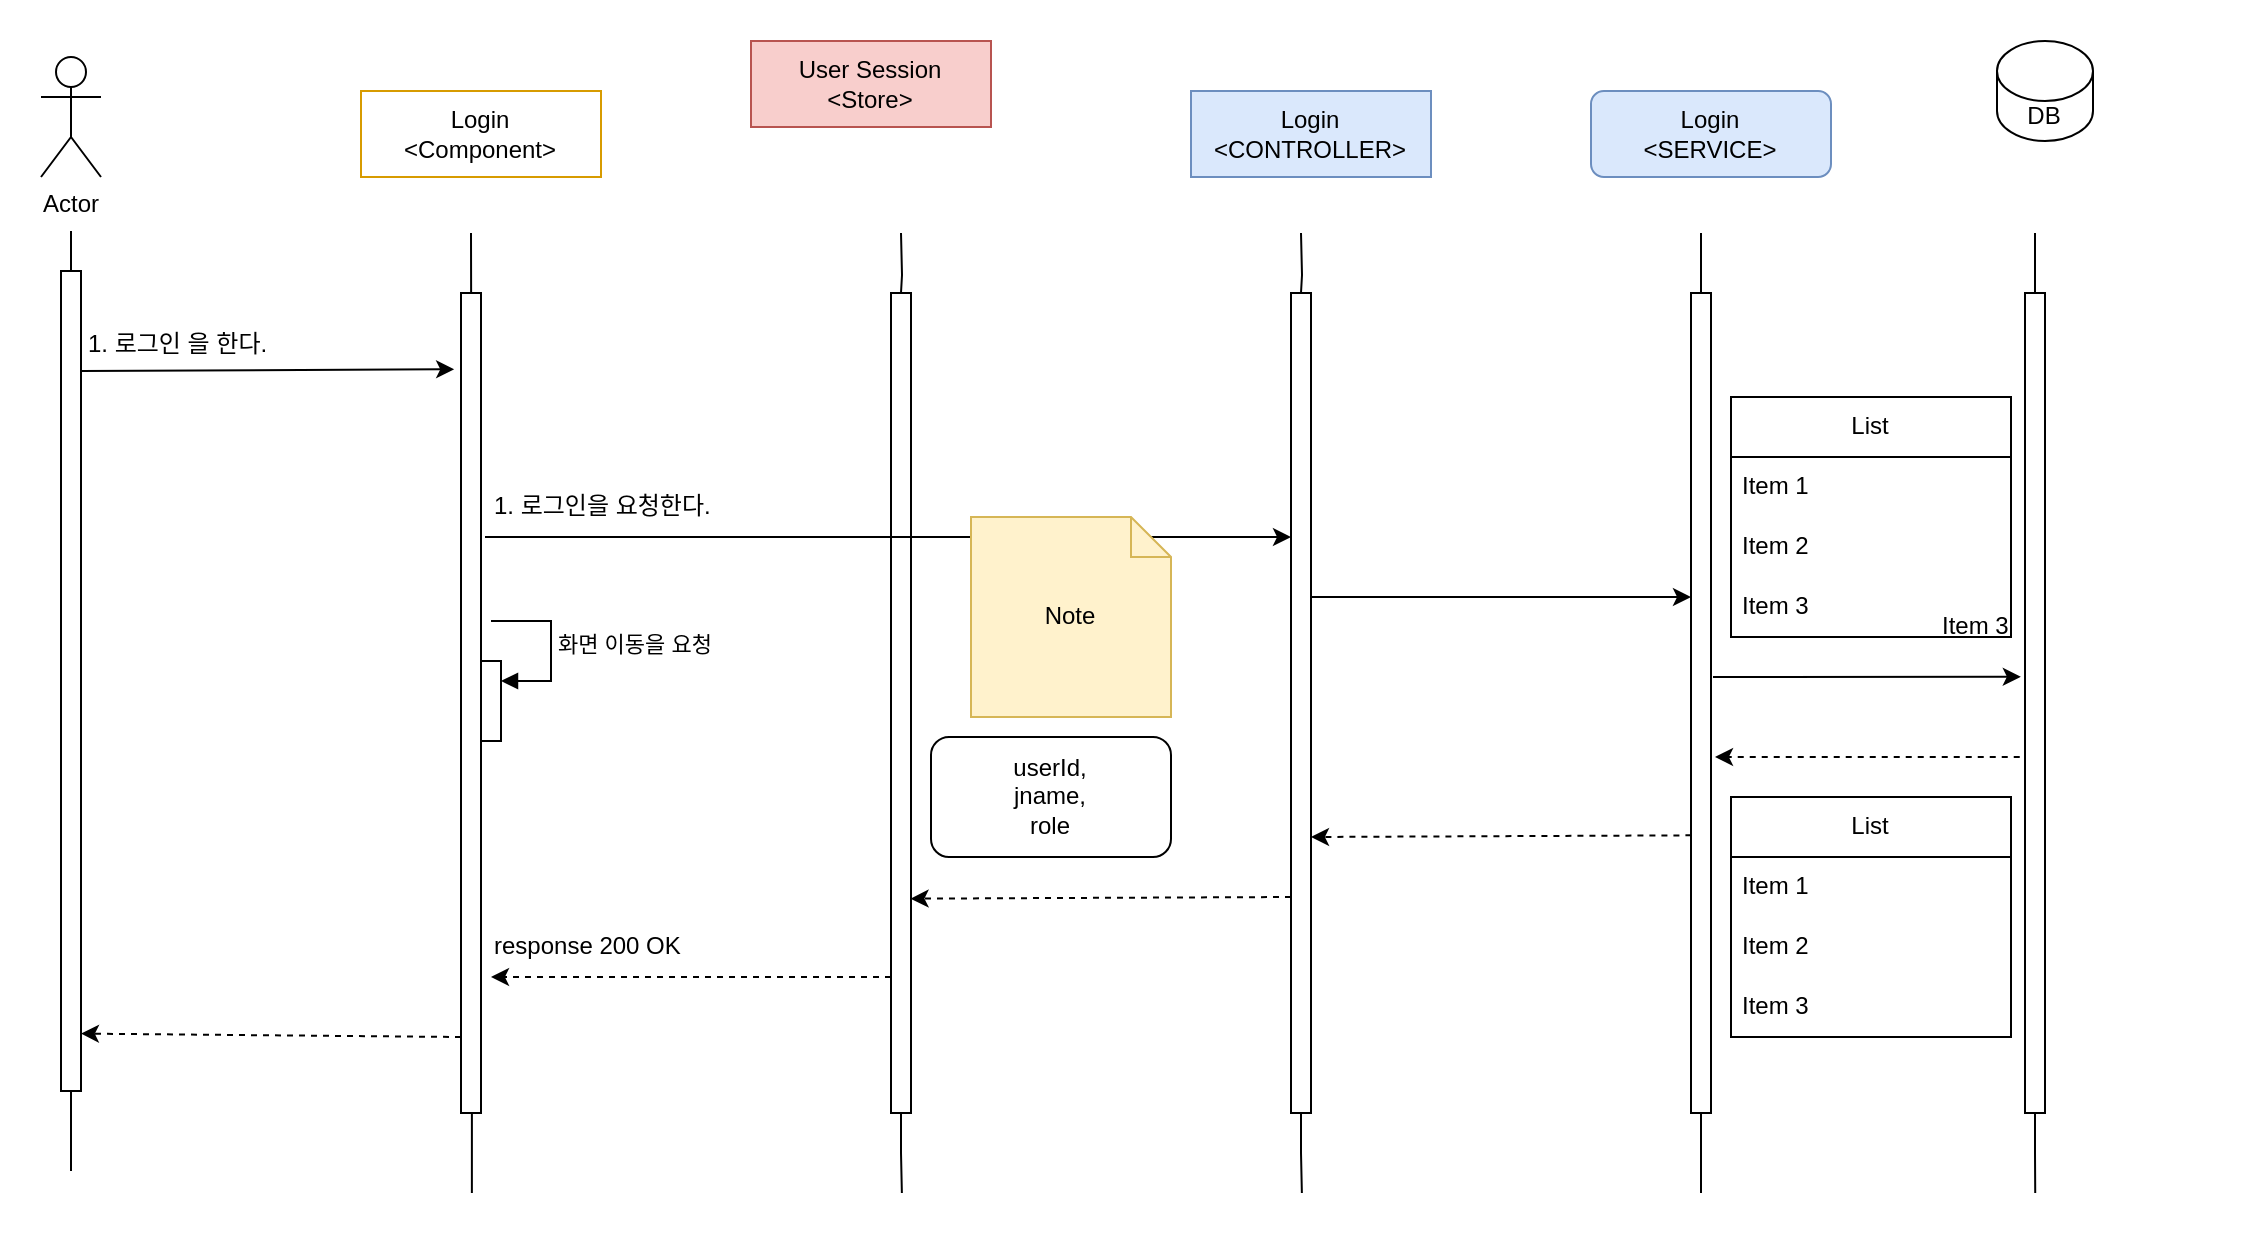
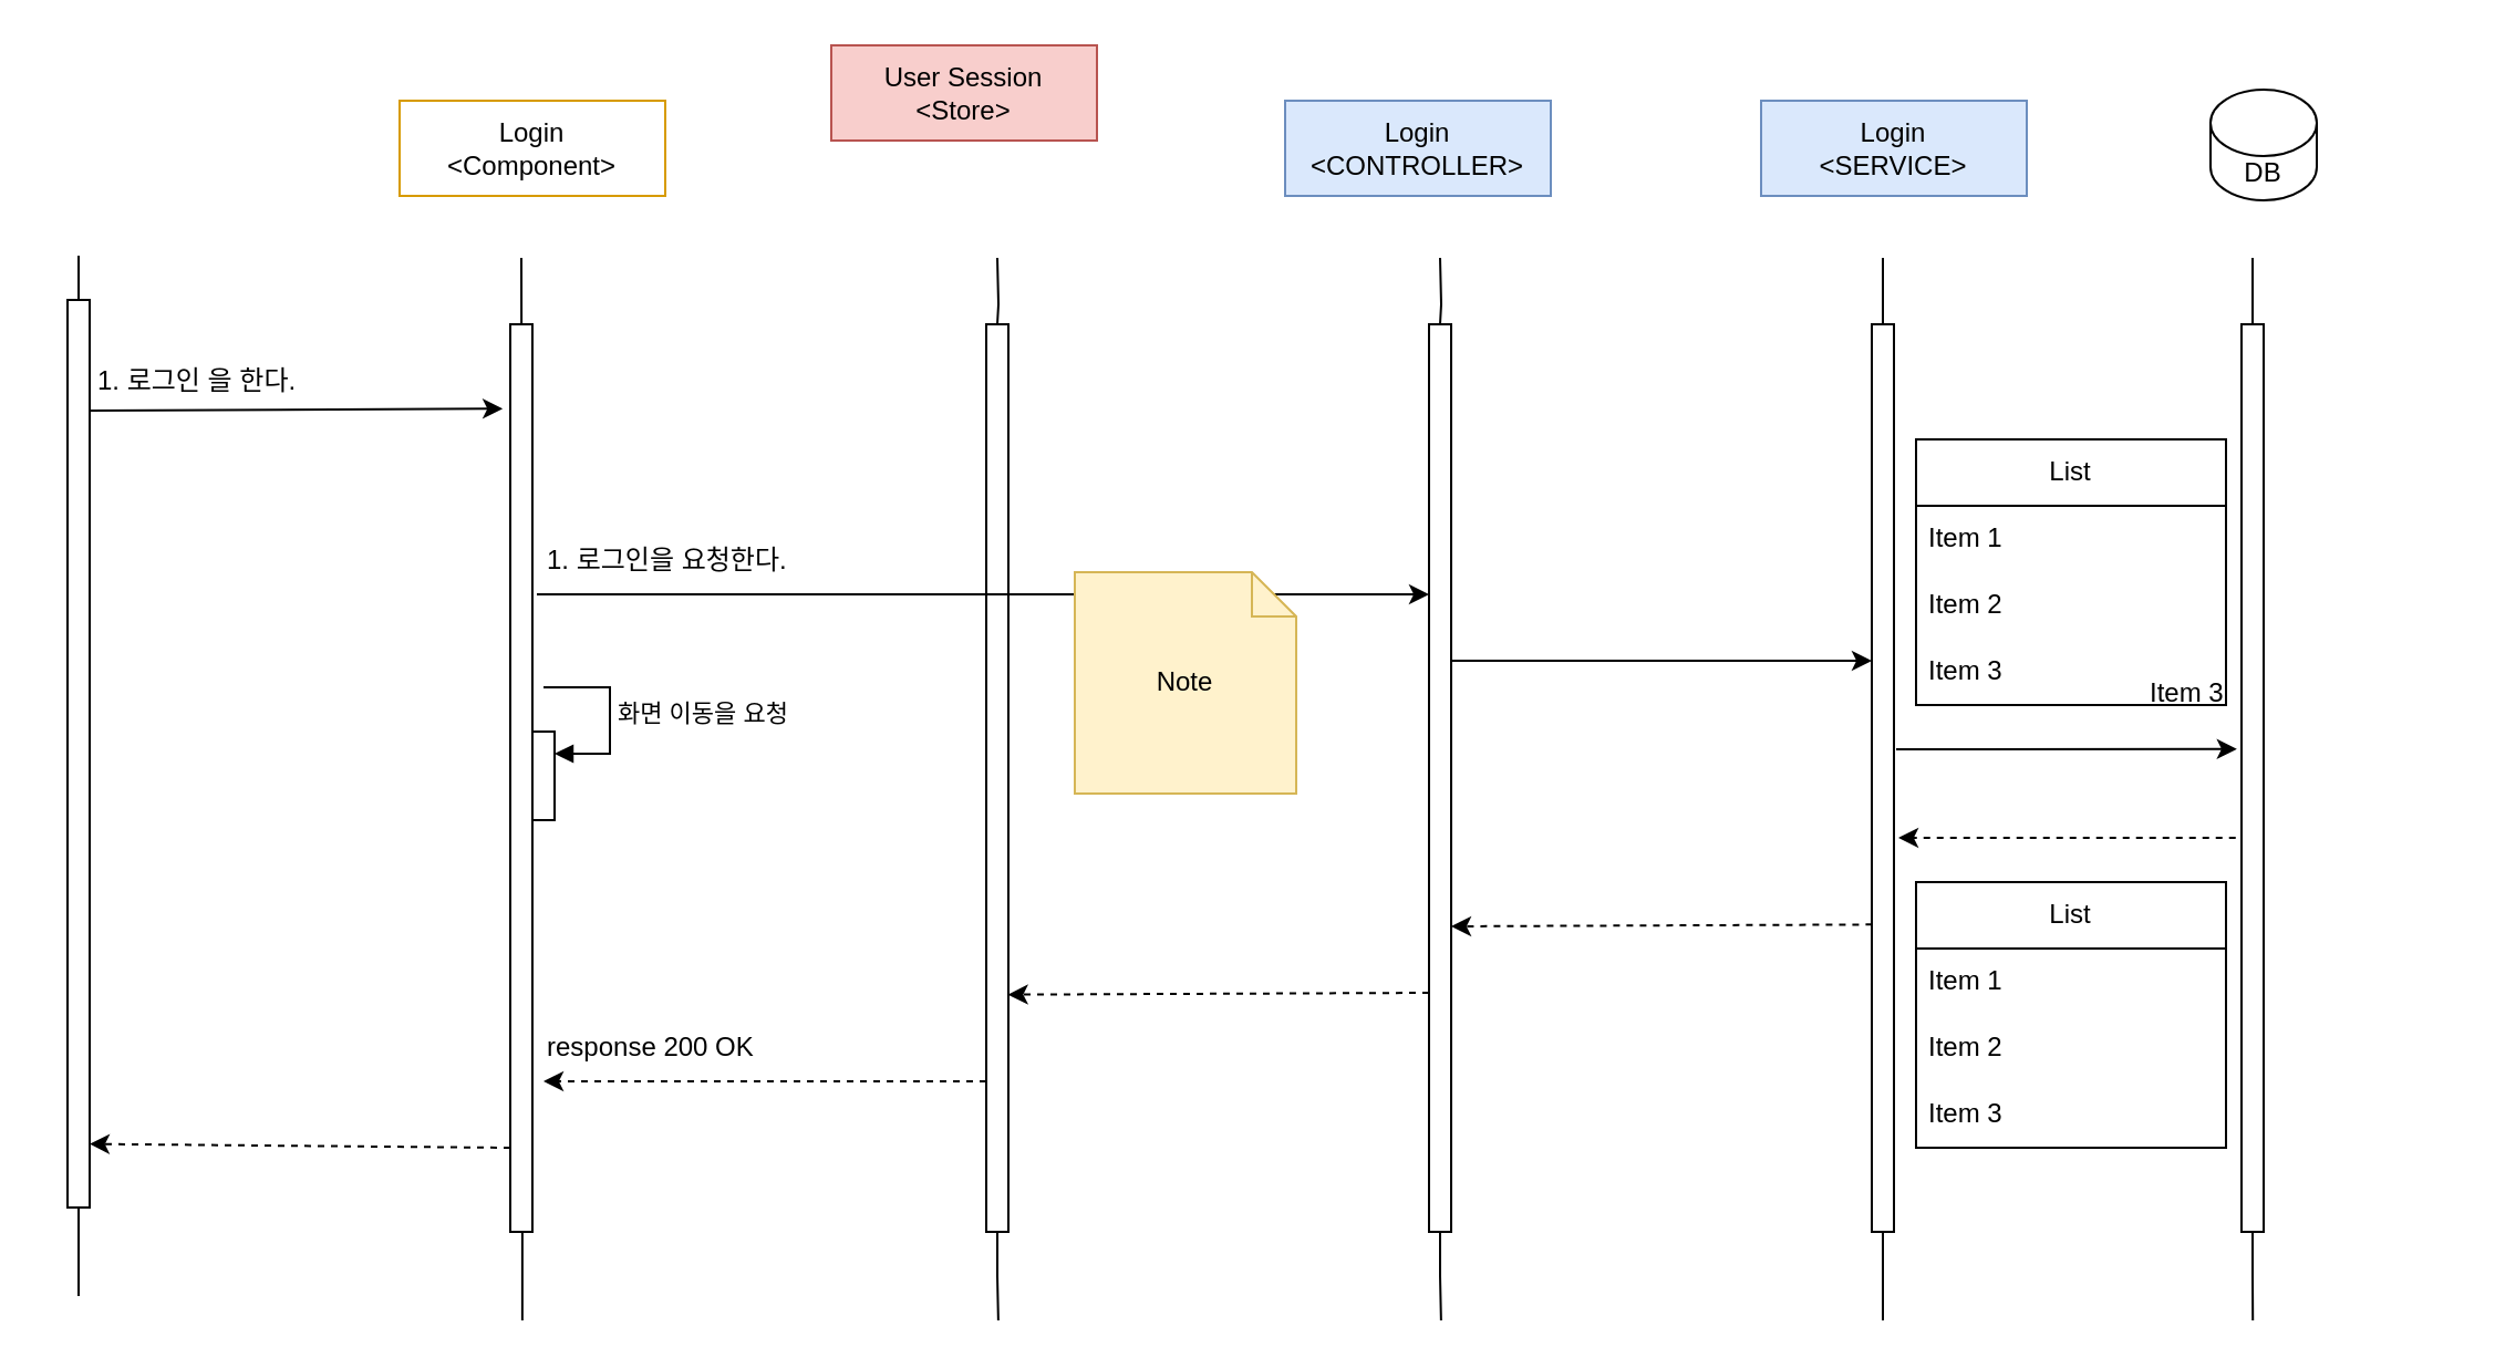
  <mxCell id="0" />
  <mxCell id="1" parent="0" />
  <mxCell id="2" style="edgeStyle=orthogonalEdgeStyle;rounded=0;orthogonalLoop=1;jettySize=auto;html=1;endArrow=none;endFill=0;" edge="1" parent="1"><mxGeometry relative="1" as="geometry"><mxPoint x="35" y="585" as="targetPoint" /><mxPoint x="35" y="115" as="sourcePoint" /><Array as="points"><mxPoint x="35" y="585" /></Array></mxGeometry></mxCell>
- <mxCell id="3" value="Actor" style="shape=umlActor;verticalLabelPosition=bottom;verticalAlign=top;html=1;outlineConnect=0;" vertex="1" parent="1"><mxGeometry x="20" y="28" width="30" height="60" as="geometry" /></mxCell>
  <mxCell id="4" style="edgeStyle=orthogonalEdgeStyle;rounded=0;orthogonalLoop=1;jettySize=auto;html=1;endArrow=none;endFill=0;" edge="1" parent="1"><mxGeometry relative="1" as="geometry"><mxPoint x="235.444" y="596" as="targetPoint" /><mxPoint x="235" y="116" as="sourcePoint" /></mxGeometry></mxCell>
  <mxCell id="5" value="Login&lt;br&gt;&amp;lt;Component&amp;gt;" style="rounded=0;whiteSpace=wrap;html=1;fillColor=#ffffff;strokeColor=#d79b00;" vertex="1" parent="1"><mxGeometry x="180" y="45" width="120" height="43" as="geometry" /></mxCell>
  <mxCell id="6" style="edgeStyle=orthogonalEdgeStyle;rounded=0;orthogonalLoop=1;jettySize=auto;html=1;endArrow=none;endFill=0;" edge="1" parent="1" source="15"><mxGeometry relative="1" as="geometry"><mxPoint x="650.444" y="596" as="targetPoint" /><mxPoint x="650" y="116" as="sourcePoint" /></mxGeometry></mxCell>
- <mxCell id="7" value="Login&lt;br&gt;&amp;lt;CONTROLLER&amp;gt;" style="rounded=0;whiteSpace=wrap;html=1;fillColor=#dae8fc;strokeColor=#6c8ebf;" vertex="1" parent="1"><mxGeometry x="595" y="45" width="120" height="43" as="geometry" /></mxCell>
+ <mxCell id="7" value="Login&lt;br&gt;&amp;lt;CONTROLLER&amp;gt;" style="rounded=0;whiteSpace=wrap;html=1;fillColor=#dae8fc;strokeColor=#6c8ebf;" vertex="1" parent="1"><mxGeometry x="580" y="45" width="120" height="43" as="geometry" /></mxCell>
  <mxCell id="8" style="edgeStyle=orthogonalEdgeStyle;rounded=0;orthogonalLoop=1;jettySize=auto;html=1;endArrow=none;endFill=0;" edge="1" parent="1"><mxGeometry relative="1" as="geometry"><mxPoint x="850" y="596" as="targetPoint" /><mxPoint x="850" y="116" as="sourcePoint" /></mxGeometry></mxCell>
- <mxCell id="9" value="Login&lt;br&gt;&amp;lt;SERVICE&amp;gt;" style="whiteSpace=wrap;html=1;fillColor=#dae8fc;strokeColor=#6c8ebf;rounded=1;" vertex="1" parent="1"><mxGeometry x="795" y="45" width="120" height="43" as="geometry" /></mxCell>
+ <mxCell id="9" value="Login&lt;br&gt;&amp;lt;SERVICE&amp;gt;" style="rounded=0;whiteSpace=wrap;html=1;fillColor=#dae8fc;strokeColor=#6c8ebf;" vertex="1" parent="1"><mxGeometry x="795" y="45" width="120" height="43" as="geometry" /></mxCell>
  <mxCell id="10" style="edgeStyle=orthogonalEdgeStyle;rounded=0;orthogonalLoop=1;jettySize=auto;html=1;endArrow=none;endFill=0;" edge="1" parent="1" source="18"><mxGeometry relative="1" as="geometry"><mxPoint x="1017.111" y="596" as="targetPoint" /><mxPoint x="1017" y="116" as="sourcePoint" /></mxGeometry></mxCell>
- <mxCell id="11" value="DB" style="shape=cylinder3;whiteSpace=wrap;html=1;boundedLbl=1;backgroundOutline=1;size=15;" vertex="1" parent="1"><mxGeometry x="998" y="20" width="48" height="50" as="geometry" /></mxCell>
+ <mxCell id="11" value="DB" style="shape=cylinder3;whiteSpace=wrap;html=1;boundedLbl=1;backgroundOutline=1;size=15;" vertex="1" parent="1"><mxGeometry x="998" y="40" width="48" height="50" as="geometry" /></mxCell>
  <mxCell id="12" value="" style="rounded=0;whiteSpace=wrap;html=1;" vertex="1" parent="1"><mxGeometry x="30" y="135" width="10" height="410" as="geometry" /></mxCell>
  <mxCell id="13" value="" style="rounded=0;whiteSpace=wrap;html=1;" vertex="1" parent="1"><mxGeometry x="230" y="146" width="10" height="410" as="geometry" /></mxCell>
  <mxCell id="14" value="" style="edgeStyle=orthogonalEdgeStyle;rounded=0;orthogonalLoop=1;jettySize=auto;html=1;endArrow=none;endFill=0;" edge="1" parent="1" target="15"><mxGeometry relative="1" as="geometry"><mxPoint x="650.444" y="596" as="targetPoint" /><mxPoint x="650" y="116" as="sourcePoint" /></mxGeometry></mxCell>
  <mxCell id="15" value="" style="rounded=0;whiteSpace=wrap;html=1;" vertex="1" parent="1"><mxGeometry x="645" y="146" width="10" height="410" as="geometry" /></mxCell>
  <mxCell id="16" value="" style="rounded=0;whiteSpace=wrap;html=1;" vertex="1" parent="1"><mxGeometry x="845" y="146" width="10" height="410" as="geometry" /></mxCell>
  <mxCell id="17" value="" style="edgeStyle=orthogonalEdgeStyle;rounded=0;orthogonalLoop=1;jettySize=auto;html=1;endArrow=none;endFill=0;" edge="1" parent="1" target="18"><mxGeometry relative="1" as="geometry"><mxPoint x="1017.111" y="596" as="targetPoint" /><mxPoint x="1017" y="116" as="sourcePoint" /><Array as="points"><mxPoint x="1017" y="128" /><mxPoint x="1017" y="128" /></Array></mxGeometry></mxCell>
  <mxCell id="18" value="" style="rounded=0;whiteSpace=wrap;html=1;" vertex="1" parent="1"><mxGeometry x="1012" y="146" width="10" height="410" as="geometry" /></mxCell>
  <mxCell id="19" style="edgeStyle=orthogonalEdgeStyle;rounded=0;orthogonalLoop=1;jettySize=auto;html=1;endArrow=none;endFill=0;" edge="1" parent="1" source="22"><mxGeometry relative="1" as="geometry"><mxPoint x="450.444" y="596" as="targetPoint" /><mxPoint x="450" y="116" as="sourcePoint" /></mxGeometry></mxCell>
  <mxCell id="20" value="User Session&lt;br&gt;&amp;lt;Store&amp;gt;" style="rounded=0;whiteSpace=wrap;html=1;fillColor=#f8cecc;strokeColor=#b85450;" vertex="1" parent="1"><mxGeometry x="375" y="20" width="120" height="43" as="geometry" /></mxCell>
  <mxCell id="21" value="" style="edgeStyle=orthogonalEdgeStyle;rounded=0;orthogonalLoop=1;jettySize=auto;html=1;endArrow=none;endFill=0;" edge="1" parent="1" target="22"><mxGeometry relative="1" as="geometry"><mxPoint x="450.444" y="596" as="targetPoint" /><mxPoint x="450" y="116" as="sourcePoint" /></mxGeometry></mxCell>
  <mxCell id="22" value="" style="rounded=0;whiteSpace=wrap;html=1;" vertex="1" parent="1"><mxGeometry x="445" y="146" width="10" height="410" as="geometry" /></mxCell>
  <mxCell id="23" value="" style="endArrow=classic;html=1;rounded=0;entryX=-0.343;entryY=0.093;entryDx=0;entryDy=0;entryPerimeter=0;" edge="1" parent="1" target="13"><mxGeometry width="50" height="50" relative="1" as="geometry"><mxPoint x="40" y="185" as="sourcePoint" /><mxPoint x="90" y="135" as="targetPoint" /></mxGeometry></mxCell>
  <mxCell id="24" value="" style="endArrow=classic;html=1;rounded=0;" edge="1" parent="1"><mxGeometry width="50" height="50" relative="1" as="geometry"><mxPoint x="242" y="268" as="sourcePoint" /><mxPoint x="645" y="268" as="targetPoint" /></mxGeometry></mxCell>
  <mxCell id="25" value="" style="endArrow=classic;html=1;rounded=0;" edge="1" parent="1"><mxGeometry width="50" height="50" relative="1" as="geometry"><mxPoint x="655" y="298" as="sourcePoint" /><mxPoint x="845" y="298" as="targetPoint" /></mxGeometry></mxCell>
  <mxCell id="26" value="" style="endArrow=classic;html=1;rounded=0;entryX=-0.208;entryY=0.468;entryDx=0;entryDy=0;entryPerimeter=0;" edge="1" parent="1" target="18"><mxGeometry width="50" height="50" relative="1" as="geometry"><mxPoint x="856" y="338" as="sourcePoint" /><mxPoint x="1005" y="338" as="targetPoint" /></mxGeometry></mxCell>
  <mxCell id="27" value="" style="endArrow=classic;html=1;rounded=0;exitX=-0.263;exitY=0.566;exitDx=0;exitDy=0;exitPerimeter=0;dashed=1;" edge="1" parent="1" source="18"><mxGeometry width="50" height="50" relative="1" as="geometry"><mxPoint x="815" y="438" as="sourcePoint" /><mxPoint x="857" y="378" as="targetPoint" /></mxGeometry></mxCell>
  <mxCell id="28" value="" style="endArrow=classic;html=1;rounded=0;exitX=0.021;exitY=0.637;exitDx=0;exitDy=0;exitPerimeter=0;entryX=1.228;entryY=0.567;entryDx=0;entryDy=0;entryPerimeter=0;dashed=1;" edge="1" parent="1"><mxGeometry width="50" height="50" relative="1" as="geometry"><mxPoint x="845.21" y="417.17" as="sourcePoint" /><mxPoint x="655" y="418" as="targetPoint" /></mxGeometry></mxCell>
  <mxCell id="29" value="" style="endArrow=classic;html=1;rounded=0;exitX=0.021;exitY=0.637;exitDx=0;exitDy=0;exitPerimeter=0;entryX=1.228;entryY=0.567;entryDx=0;entryDy=0;entryPerimeter=0;dashed=1;" edge="1" parent="1"><mxGeometry width="50" height="50" relative="1" as="geometry"><mxPoint x="645" y="448" as="sourcePoint" /><mxPoint x="454.79" y="448.83" as="targetPoint" /></mxGeometry></mxCell>
  <mxCell id="30" value="" style="endArrow=classic;html=1;rounded=0;exitX=0.021;exitY=0.637;exitDx=0;exitDy=0;exitPerimeter=0;dashed=1;" edge="1" parent="1"><mxGeometry width="50" height="50" relative="1" as="geometry"><mxPoint x="445" y="488" as="sourcePoint" /><mxPoint x="245" y="488" as="targetPoint" /></mxGeometry></mxCell>
  <mxCell id="31" value="" style="endArrow=classic;html=1;rounded=0;exitX=0.021;exitY=0.637;exitDx=0;exitDy=0;exitPerimeter=0;dashed=1;entryX=0.996;entryY=0.93;entryDx=0;entryDy=0;entryPerimeter=0;" edge="1" parent="1" target="12"><mxGeometry width="50" height="50" relative="1" as="geometry"><mxPoint x="230" y="518" as="sourcePoint" /><mxPoint x="30" y="518" as="targetPoint" /></mxGeometry></mxCell>
  <mxCell id="32" value="1. 로그인 을 한다." style="text;html=1;align=left;verticalAlign=middle;whiteSpace=wrap;rounded=0;" vertex="1" parent="1"><mxGeometry x="42" y="157" width="93" height="30" as="geometry" /></mxCell>
  <mxCell id="33" value="1. 로그인을 요청한다." style="text;html=1;align=left;verticalAlign=middle;whiteSpace=wrap;rounded=0;" vertex="1" parent="1"><mxGeometry x="245" y="238" width="130" height="30" as="geometry" /></mxCell>
  <mxCell id="34" value="List" style="swimlane;fontStyle=0;childLayout=stackLayout;horizontal=1;startSize=30;horizontalStack=0;resizeParent=1;resizeParentMax=0;resizeLast=0;collapsible=1;marginBottom=0;whiteSpace=wrap;html=1;" vertex="1" parent="1"><mxGeometry x="865" y="198" width="140" height="120" as="geometry" /></mxCell>
  <mxCell id="35" value="Item 1" style="text;strokeColor=none;fillColor=none;align=left;verticalAlign=middle;spacingLeft=4;spacingRight=4;overflow=hidden;points=[[0,0.5],[1,0.5]];portConstraint=eastwest;rotatable=0;whiteSpace=wrap;html=1;" vertex="1" parent="34"><mxGeometry y="30" width="140" height="30" as="geometry" /></mxCell>
  <mxCell id="36" value="Item 2" style="text;strokeColor=none;fillColor=none;align=left;verticalAlign=middle;spacingLeft=4;spacingRight=4;overflow=hidden;points=[[0,0.5],[1,0.5]];portConstraint=eastwest;rotatable=0;whiteSpace=wrap;html=1;" vertex="1" parent="34"><mxGeometry y="60" width="140" height="30" as="geometry" /></mxCell>
  <mxCell id="37" value="Item 3" style="text;strokeColor=none;fillColor=none;align=left;verticalAlign=middle;spacingLeft=4;spacingRight=4;overflow=hidden;points=[[0,0.5],[1,0.5]];portConstraint=eastwest;rotatable=0;whiteSpace=wrap;html=1;" vertex="1" parent="34"><mxGeometry y="90" width="140" height="30" as="geometry" /></mxCell>
  <mxCell id="38" value="Item 3" style="text;strokeColor=none;fillColor=none;align=left;verticalAlign=middle;spacingLeft=4;spacingRight=4;overflow=hidden;points=[[0,0.5],[1,0.5]];portConstraint=eastwest;rotatable=0;whiteSpace=wrap;html=1;" vertex="1" parent="1"><mxGeometry x="965" y="298" width="140" height="30" as="geometry" /></mxCell>
  <mxCell id="39" value="List" style="swimlane;fontStyle=0;childLayout=stackLayout;horizontal=1;startSize=30;horizontalStack=0;resizeParent=1;resizeParentMax=0;resizeLast=0;collapsible=1;marginBottom=0;whiteSpace=wrap;html=1;" vertex="1" parent="1"><mxGeometry x="865" y="398" width="140" height="120" as="geometry" /></mxCell>
  <mxCell id="40" value="Item 1" style="text;strokeColor=none;fillColor=none;align=left;verticalAlign=middle;spacingLeft=4;spacingRight=4;overflow=hidden;points=[[0,0.5],[1,0.5]];portConstraint=eastwest;rotatable=0;whiteSpace=wrap;html=1;" vertex="1" parent="39"><mxGeometry y="30" width="140" height="30" as="geometry" /></mxCell>
  <mxCell id="41" value="Item 2" style="text;strokeColor=none;fillColor=none;align=left;verticalAlign=middle;spacingLeft=4;spacingRight=4;overflow=hidden;points=[[0,0.5],[1,0.5]];portConstraint=eastwest;rotatable=0;whiteSpace=wrap;html=1;" vertex="1" parent="39"><mxGeometry y="60" width="140" height="30" as="geometry" /></mxCell>
  <mxCell id="42" value="Item 3" style="text;strokeColor=none;fillColor=none;align=left;verticalAlign=middle;spacingLeft=4;spacingRight=4;overflow=hidden;points=[[0,0.5],[1,0.5]];portConstraint=eastwest;rotatable=0;whiteSpace=wrap;html=1;" vertex="1" parent="39"><mxGeometry y="90" width="140" height="30" as="geometry" /></mxCell>
  <mxCell id="43" value="response 200 OK" style="text;html=1;align=left;verticalAlign=middle;whiteSpace=wrap;rounded=0;" vertex="1" parent="1"><mxGeometry x="245" y="458" width="130" height="30" as="geometry" /></mxCell>
- <mxCell id="44" value="userId,&lt;div&gt;jname,&lt;/div&gt;&lt;div&gt;role&lt;/div&gt;" style="rounded=1;whiteSpace=wrap;html=1;" vertex="1" parent="1"><mxGeometry x="465" y="368" width="120" height="60" as="geometry" /></mxCell>
  <mxCell id="45" value="Note" style="shape=note;size=20;whiteSpace=wrap;html=1;fillColor=#fff2cc;strokeColor=#d6b656;" vertex="1" parent="1"><mxGeometry x="485" y="258" width="100" height="100" as="geometry" /></mxCell>
  <mxCell id="46" value="" style="html=1;points=[[0,0,0,0,5],[0,1,0,0,-5],[1,0,0,0,5],[1,1,0,0,-5]];perimeter=orthogonalPerimeter;outlineConnect=0;targetShapes=umlLifeline;portConstraint=eastwest;newEdgeStyle={&quot;curved&quot;:0,&quot;rounded&quot;:0};" vertex="1" parent="1"><mxGeometry x="240" y="330" width="10" height="40" as="geometry" /></mxCell>
  <mxCell id="47" value="화면 이동을 요청" style="html=1;align=left;spacingLeft=2;endArrow=block;rounded=0;edgeStyle=orthogonalEdgeStyle;curved=0;rounded=0;" edge="1" parent="1" target="46"><mxGeometry x="-0.003" relative="1" as="geometry"><mxPoint x="245" y="310" as="sourcePoint" /><Array as="points"><mxPoint x="275" y="340" /></Array><mxPoint as="offset" /></mxGeometry></mxCell>
